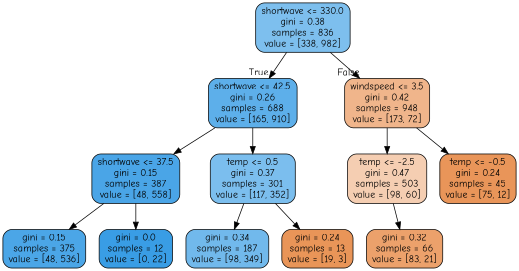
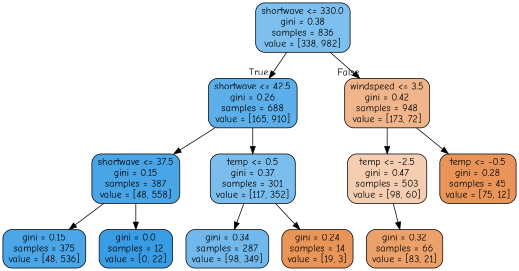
  digraph {
    fontname="Comic Neue"
    node [color=black fontname="Comic Neue" shape=box style="filled, rounded"]
    edge [fontname="Comic Neue"]
    n1 [fillcolor="#7dbfee" label="shortwave <= 330.0\ngini = 0.38\nsamples = 836\nvalue = [338, 982]"]
    n2 [fillcolor="#5dafea" label="shortwave <= 42.5\ngini = 0.26\nsamples = 688\nvalue = [165, 910]"]
    n3 [fillcolor="#f0b58b" label="windspeed <= 3.5\ngini = 0.42\nsamples = 948\nvalue = [173, 72]"]
    n4 [fillcolor="#4aa5e7" label="shortwave <= 37.5\ngini = 0.15\nsamples = 387\nvalue = [48, 558]"]
    n5 [fillcolor="#7bbeee" label="temp <= 0.5\ngini = 0.37\nsamples = 301\nvalue = [117, 352]"]
    n6 [fillcolor="#f5ceb2" label="temp <= -2.5\ngini = 0.47\nsamples = 503\nvalue = [98, 60]"]
-   n7 [fillcolor="#e99559" label="temp <= -0.5\ngini = 0.24\nsamples = 45\nvalue = [75, 12]"]
+   n7 [fillcolor="#e99559" label="temp <= -0.5\ngini = 0.28\nsamples = 45\nvalue = [75, 12]"]
    n8 [fillcolor="#4ba6e7" label="gini = 0.15\nsamples = 375\nvalue = [48, 536]"]
    n9 [fillcolor="#399de5" label="gini = 0.0\nsamples = 12\nvalue = [0, 22]"]
-   n10 [fillcolor="#71b9ec" label="gini = 0.34\nsamples = 187\nvalue = [98, 349]"]
-   n11 [fillcolor="#e99558" label="gini = 0.24\nsamples = 13\nvalue = [19, 3]"]
+   n10 [fillcolor="#71b9ec" label="gini = 0.34\nsamples = 287\nvalue = [98, 349]"]
+   n11 [fillcolor="#e99558" label="gini = 0.24\nsamples = 14\nvalue = [19, 3]"]
    n12 [fillcolor="#eca16b" label="gini = 0.32\nsamples = 66\nvalue = [83, 21]"]
    n1 -> n2 [headlabel=True labelangle=45 labeldistance=2.5]
    n1 -> n3 [headlabel=False labelangle=-45 labeldistance=2.5]
    n2 -> n4
    n2 -> n5
    n3 -> n6
    n3 -> n7
    n4 -> n8
    n4 -> n9
    n5 -> n10
    n5 -> n11
    n6 -> n12
  }
